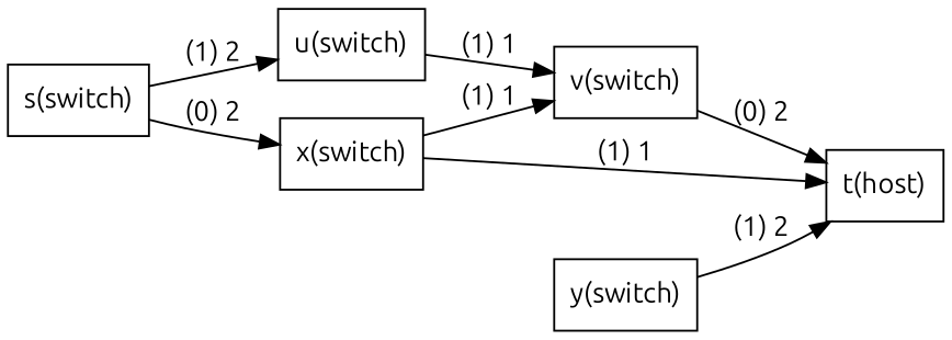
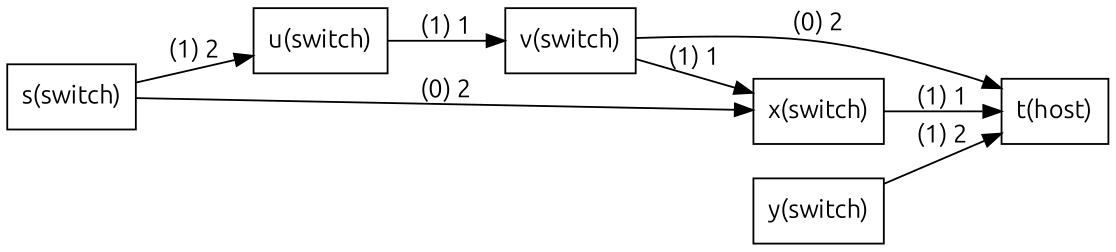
  digraph {
    fontname=Ubuntu
    rankdir=LR
    node [fontname=Ubuntu shape=record]
    edge [fontname=Ubuntu]
    n1 [label="s(switch)"]
    n2 [label="u(switch)"]
    n3 [label="x(switch)"]
    n4 [label="v(switch)"]
    n5 [label="t(host)"]
    n6 [label="y(switch)"]
    n1 -> n2 [label="(1) 2"]
    n1 -> n3 [label="(0) 2"]
    n2 -> n4 [label="(1) 1"]
    n3 -> n5 [label="(1) 1"]
-   n3 -> n4 [label="(1) 1"]
+   n4 -> n3 [label="(1) 1"]
    n4 -> n5 [label="(0) 2"]
    n6 -> n5 [label="(1) 2"]
  }
